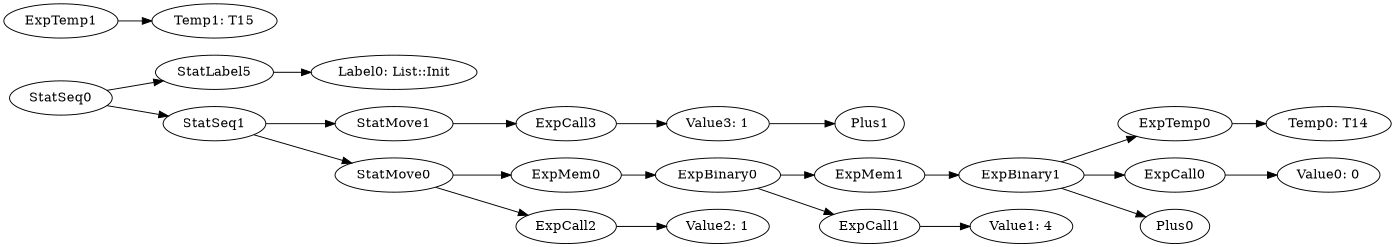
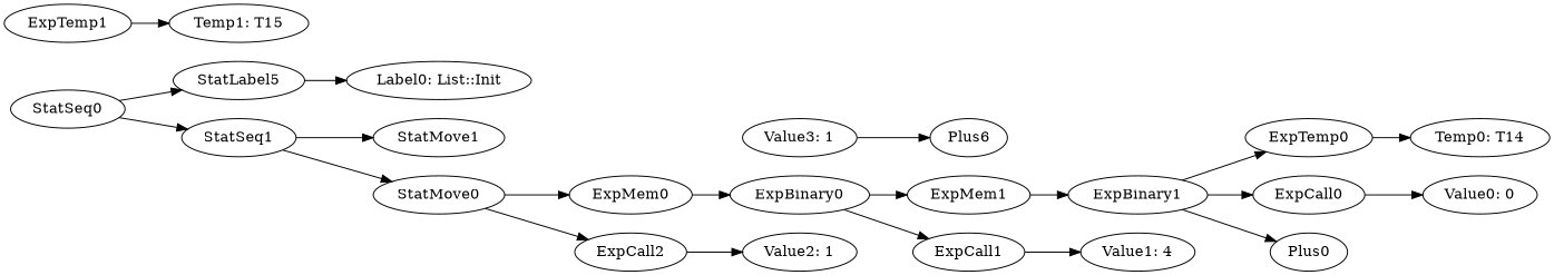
  digraph {
    ordering=out
    rankdir=LR
    StatMove1
-   ExpCall3
    ExpTemp1
    "Temp1: T15"
    "Value3: 1"
-   Plus1
+   Plus1 [label=Plus6]
    ExpTemp0
    "Temp0: T14"
    n9 [label=StatLabel5]
    StatSeq0
    StatSeq1
    "Label0: List::Init"
    StatMove0
    ExpMem0
    ExpCall2
    ExpBinary0
    "Value2: 1"
    ExpCall0
    "Value0: 0"
    ExpMem1
    ExpBinary1
    Plus0
    ExpCall1
    "Value1: 4"
-   StatMove1 -> ExpCall3
-   ExpCall3 -> "Value3: 1"
    ExpTemp1 -> "Temp1: T15"
    "Value3: 1" -> Plus1
    ExpTemp0 -> "Temp0: T14"
    n9 -> "Label0: List::Init"
    StatSeq0 -> n9
    StatSeq0 -> StatSeq1
    StatSeq1 -> StatMove1
    StatSeq1 -> StatMove0
    StatMove0 -> ExpMem0
    StatMove0 -> ExpCall2
    ExpMem0 -> ExpBinary0
    ExpCall2 -> "Value2: 1"
    ExpBinary0 -> ExpMem1
    ExpBinary0 -> ExpCall1
    ExpCall0 -> "Value0: 0"
    ExpMem1 -> ExpBinary1
    ExpBinary1 -> ExpTemp0
    ExpBinary1 -> ExpCall0
    ExpBinary1 -> Plus0
    ExpCall1 -> "Value1: 4"
  }
